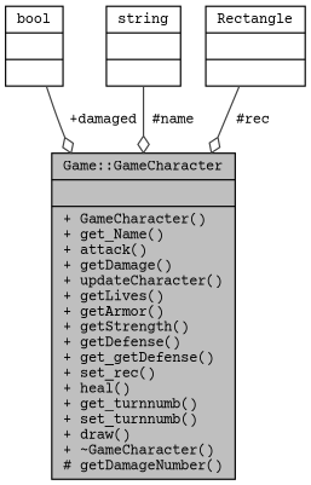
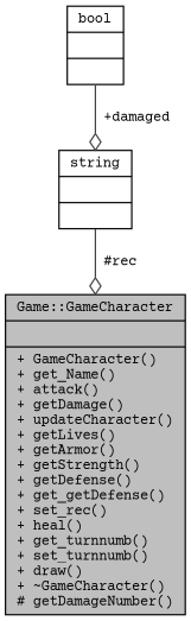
  digraph {
    fontname="Courier Prime"
    node [color=black fontname="Courier Prime" fontsize=10 shape=record]
    edge [arrowhead=odiamond color=grey25 fontname="Courier Prime" fontsize=10 labelfontname=Helvetica labelfontsize=10 style=solid]
    n1 [fillcolor=grey75 fontcolor=black height=0.2 label="{Game::GameCharacter\n||+ GameCharacter()\l+ get_Name()\l+ attack()\l+ getDamage()\l+ updateCharacter()\l+ getLives()\l+ getArmor()\l+ getStrength()\l+ getDefense()\l+ get_getDefense()\l+ set_rec()\l+ heal()\l+ get_turnnumb()\l+ set_turnnumb()\l+ draw()\l+ ~GameCharacter()\l# getDamageNumber()\l}" style=filled width=0.4]
    n2 [height=0.2 label="{bool\n||}" width=0.4]
    n3 [height=0.2 label="{string\n||}" width=0.4]
-   n4 [height=0.2 label="{Rectangle\n||}" width=0.4]
-   n2 -> n1 [label=" +damaged"]
-   n3 -> n1 [label=" #name"]
-   n4 -> n1 [label=" #rec"]
+   n2 -> n3 [label=" +damaged"]
+   n3 -> n1 [label=" #rec"]
  }
